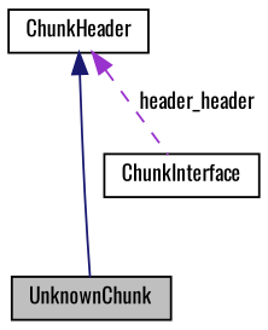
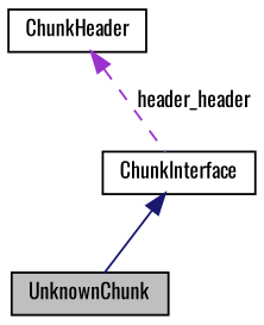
  digraph {
    fontname=Oswald
    node [color=black fillcolor=white fontname=Oswald fontsize=10 shape=record style=filled]
    edge [dir=back fontname=Oswald fontsize=10 labelfontname=Helvetica labelfontsize=10]
    n1 [fillcolor=grey75 fontcolor=black height=0.2 label=UnknownChunk width=0.4]
    n2 [height=0.2 label=ChunkInterface width=0.4]
    n3 [height=0.2 label=ChunkHeader width=0.4]
-   n3 -> n1 [color=midnightblue style=solid]
+   n2 -> n1 [color=midnightblue style=solid]
    n3 -> n2 [color=darkorchid3 label=" header_header" style=dashed]
  }
